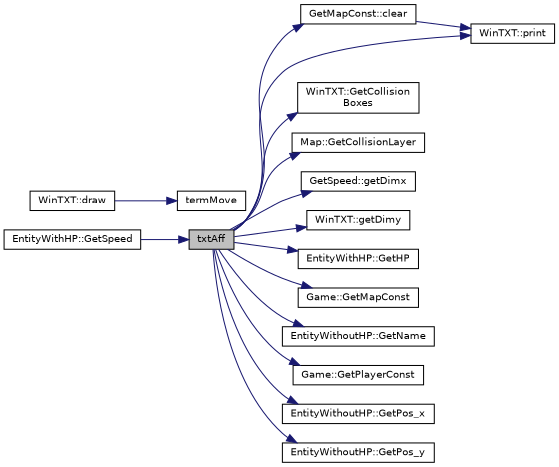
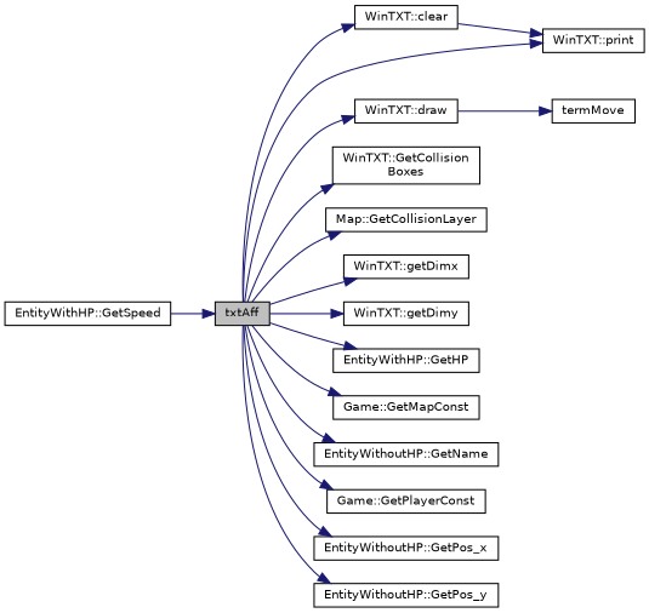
  digraph {
    rankdir=LR
    node [color=black fontname=Helvetica fontsize=10 shape=record]
    edge [color=midnightblue fontname=Helvetica fontsize=10 labelfontname=Helvetica labelfontsize=10 style=solid]
    n1 [fillcolor=grey75 fontcolor=black height=0.2 label=txtAff style=filled width=0.4]
-   n2 [height=0.2 label="GetMapConst::clear" width=0.4]
+   n2 [height=0.2 label="WinTXT::clear" width=0.4]
    n3 [height=0.2 label="WinTXT::print" width=0.4]
    n4 [height=0.2 label="WinTXT::draw" width=0.4]
    n5 [height=0.2 label="WinTXT::GetCollision\lBoxes" width=0.4]
    n6 [height=0.2 label="Map::GetCollisionLayer" width=0.4]
-   n7 [height=0.2 label="GetSpeed::getDimx" width=0.4]
+   n7 [height=0.2 label="WinTXT::getDimx" width=0.4]
    n8 [height=0.2 label="WinTXT::getDimy" width=0.4]
    n9 [height=0.2 label="EntityWithHP::GetHP" width=0.4]
    n10 [height=0.2 label="Game::GetMapConst" width=0.4]
    n11 [height=0.2 label="EntityWithoutHP::GetName" width=0.4]
    n12 [height=0.2 label="Game::GetPlayerConst" width=0.4]
    n13 [height=0.2 label="EntityWithoutHP::GetPos_x" width=0.4]
    n14 [height=0.2 label="EntityWithoutHP::GetPos_y" width=0.4]
    n15 [height=0.2 label=termMove width=0.4]
    n16 [height=0.2 label="EntityWithHP::GetSpeed" width=0.4]
    n1 -> n2
    n1 -> n3
+   n1 -> n4
    n1 -> n5
    n1 -> n6
    n1 -> n7
    n1 -> n8
    n1 -> n9
    n1 -> n10
    n1 -> n11
    n1 -> n12
    n1 -> n13
    n1 -> n14
    n2 -> n3
    n4 -> n15
    n16 -> n1
  }
